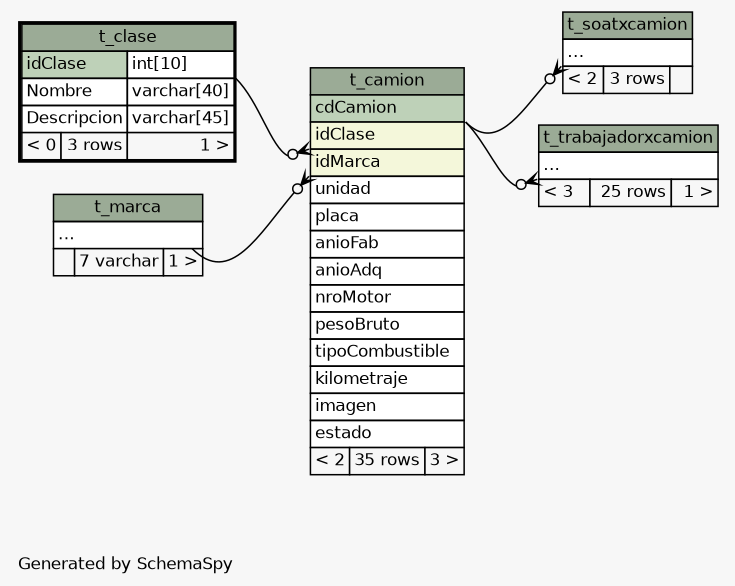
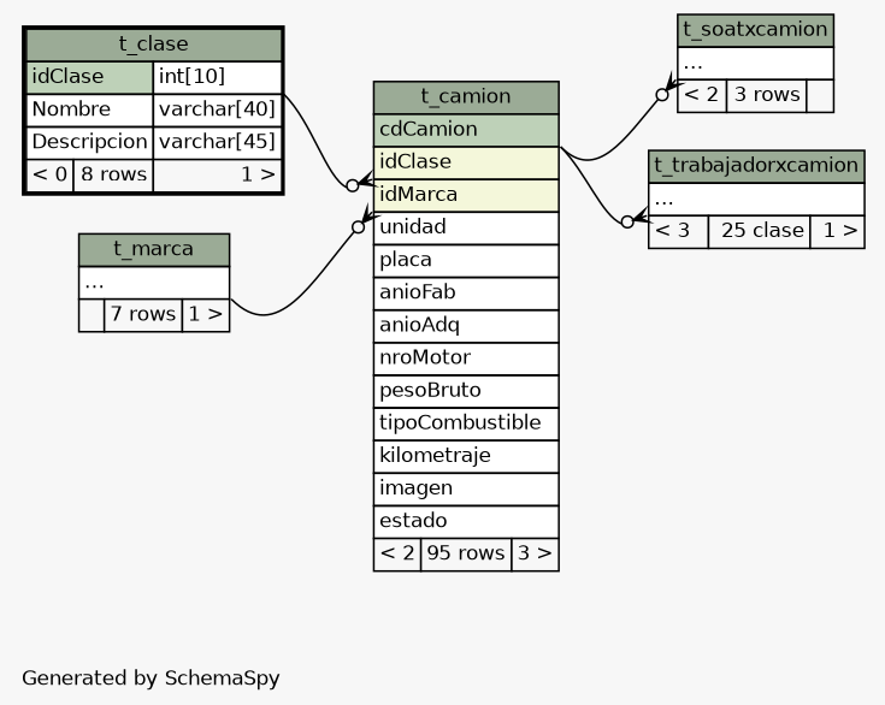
  digraph {
    bgcolor="#f7f7f7"
    fontname=Helvetica
    fontsize=11
    label="\nGenerated by SchemaSpy"
    labeljust=l
    nodesep=0.18
    rankdir=RL
    ranksep=0.46
    node [fontname=Helvetica fontsize=11 shape=plaintext]
    edge [arrowhead=none arrowsize=0.8 arrowtail=crowodot dir=back headport="cdCamion:se" tailport="elipses:sw"]
-   n1 [label=<     <TABLE BORDER="0" CELLBORDER="1" CELLSPACING="0" BGCOLOR="#ffffff">       <TR><TD COLSPAN="3" BGCOLOR="#9bab96" ALIGN="CENTER">t_camion</TD></TR>       <TR><TD PORT="cdCamion" COLSPAN="3" BGCOLOR="#bed1b8" ALIGN="LEFT">cdCamion</TD></TR>       <TR><TD PORT="idClase" COLSPAN="3" BGCOLOR="#f4f7da" ALIGN="LEFT">idClase</TD></TR>       <TR><TD PORT="idMarca" COLSPAN="3" BGCOLOR="#f4f7da" ALIGN="LEFT">idMarca</TD></TR>       <TR><TD PORT="unidad" COLSPAN="3" ALIGN="LEFT">unidad</TD></TR>       <TR><TD PORT="placa" COLSPAN="3" ALIGN="LEFT">placa</TD></TR>       <TR><TD PORT="anioFab" COLSPAN="3" ALIGN="LEFT">anioFab</TD></TR>       <TR><TD PORT="anioAdq" COLSPAN="3" ALIGN="LEFT">anioAdq</TD></TR>       <TR><TD PORT="nroMotor" COLSPAN="3" ALIGN="LEFT">nroMotor</TD></TR>       <TR><TD PORT="pesoBruto" COLSPAN="3" ALIGN="LEFT">pesoBruto</TD></TR>       <TR><TD PORT="tipoCombustible" COLSPAN="3" ALIGN="LEFT">tipoCombustible</TD></TR>       <TR><TD PORT="kilometraje" COLSPAN="3" ALIGN="LEFT">kilometraje</TD></TR>       <TR><TD PORT="imagen" COLSPAN="3" ALIGN="LEFT">imagen</TD></TR>       <TR><TD PORT="estado" COLSPAN="3" ALIGN="LEFT">estado</TD></TR>       <TR><TD ALIGN="LEFT" BGCOLOR="#f7f7f7">&lt; 2</TD><TD ALIGN="RIGHT" BGCOLOR="#f7f7f7">35 rows</TD><TD ALIGN="RIGHT" BGCOLOR="#f7f7f7">3 &gt;</TD></TR>     </TABLE>>]
-   n2 [label=<     <TABLE BORDER="2" CELLBORDER="1" CELLSPACING="0" BGCOLOR="#ffffff">       <TR><TD COLSPAN="3" BGCOLOR="#9bab96" ALIGN="CENTER">t_clase</TD></TR>       <TR><TD PORT="idClase" COLSPAN="2" BGCOLOR="#bed1b8" ALIGN="LEFT">idClase</TD><TD PORT="idClase.type" ALIGN="LEFT">int[10]</TD></TR>       <TR><TD PORT="Nombre" COLSPAN="2" ALIGN="LEFT">Nombre</TD><TD PORT="Nombre.type" ALIGN="LEFT">varchar[40]</TD></TR>       <TR><TD PORT="Descripcion" COLSPAN="2" ALIGN="LEFT">Descripcion</TD><TD PORT="Descripcion.type" ALIGN="LEFT">varchar[45]</TD></TR>       <TR><TD ALIGN="LEFT" BGCOLOR="#f7f7f7">&lt; 0</TD><TD ALIGN="RIGHT" BGCOLOR="#f7f7f7">3 rows</TD><TD ALIGN="RIGHT" BGCOLOR="#f7f7f7">1 &gt;</TD></TR>     </TABLE>>]
-   n3 [label=<     <TABLE BORDER="0" CELLBORDER="1" CELLSPACING="0" BGCOLOR="#ffffff">       <TR><TD COLSPAN="3" BGCOLOR="#9bab96" ALIGN="CENTER">t_marca</TD></TR>       <TR><TD PORT="elipses" COLSPAN="3" ALIGN="LEFT">...</TD></TR>       <TR><TD ALIGN="LEFT" BGCOLOR="#f7f7f7">  </TD><TD ALIGN="RIGHT" BGCOLOR="#f7f7f7">7 varchar</TD><TD ALIGN="RIGHT" BGCOLOR="#f7f7f7">1 &gt;</TD></TR>     </TABLE>>]
+   n1 [label=<     <TABLE BORDER="0" CELLBORDER="1" CELLSPACING="0" BGCOLOR="#ffffff">       <TR><TD COLSPAN="3" BGCOLOR="#9bab96" ALIGN="CENTER">t_camion</TD></TR>       <TR><TD PORT="cdCamion" COLSPAN="3" BGCOLOR="#bed1b8" ALIGN="LEFT">cdCamion</TD></TR>       <TR><TD PORT="idClase" COLSPAN="3" BGCOLOR="#f4f7da" ALIGN="LEFT">idClase</TD></TR>       <TR><TD PORT="idMarca" COLSPAN="3" BGCOLOR="#f4f7da" ALIGN="LEFT">idMarca</TD></TR>       <TR><TD PORT="unidad" COLSPAN="3" ALIGN="LEFT">unidad</TD></TR>       <TR><TD PORT="placa" COLSPAN="3" ALIGN="LEFT">placa</TD></TR>       <TR><TD PORT="anioFab" COLSPAN="3" ALIGN="LEFT">anioFab</TD></TR>       <TR><TD PORT="anioAdq" COLSPAN="3" ALIGN="LEFT">anioAdq</TD></TR>       <TR><TD PORT="nroMotor" COLSPAN="3" ALIGN="LEFT">nroMotor</TD></TR>       <TR><TD PORT="pesoBruto" COLSPAN="3" ALIGN="LEFT">pesoBruto</TD></TR>       <TR><TD PORT="tipoCombustible" COLSPAN="3" ALIGN="LEFT">tipoCombustible</TD></TR>       <TR><TD PORT="kilometraje" COLSPAN="3" ALIGN="LEFT">kilometraje</TD></TR>       <TR><TD PORT="imagen" COLSPAN="3" ALIGN="LEFT">imagen</TD></TR>       <TR><TD PORT="estado" COLSPAN="3" ALIGN="LEFT">estado</TD></TR>       <TR><TD ALIGN="LEFT" BGCOLOR="#f7f7f7">&lt; 2</TD><TD ALIGN="RIGHT" BGCOLOR="#f7f7f7">95 rows</TD><TD ALIGN="RIGHT" BGCOLOR="#f7f7f7">3 &gt;</TD></TR>     </TABLE>>]
+   n2 [label=<     <TABLE BORDER="2" CELLBORDER="1" CELLSPACING="0" BGCOLOR="#ffffff">       <TR><TD COLSPAN="3" BGCOLOR="#9bab96" ALIGN="CENTER">t_clase</TD></TR>       <TR><TD PORT="idClase" COLSPAN="2" BGCOLOR="#bed1b8" ALIGN="LEFT">idClase</TD><TD PORT="idClase.type" ALIGN="LEFT">int[10]</TD></TR>       <TR><TD PORT="Nombre" COLSPAN="2" ALIGN="LEFT">Nombre</TD><TD PORT="Nombre.type" ALIGN="LEFT">varchar[40]</TD></TR>       <TR><TD PORT="Descripcion" COLSPAN="2" ALIGN="LEFT">Descripcion</TD><TD PORT="Descripcion.type" ALIGN="LEFT">varchar[45]</TD></TR>       <TR><TD ALIGN="LEFT" BGCOLOR="#f7f7f7">&lt; 0</TD><TD ALIGN="RIGHT" BGCOLOR="#f7f7f7">8 rows</TD><TD ALIGN="RIGHT" BGCOLOR="#f7f7f7">1 &gt;</TD></TR>     </TABLE>>]
+   n3 [label=<     <TABLE BORDER="0" CELLBORDER="1" CELLSPACING="0" BGCOLOR="#ffffff">       <TR><TD COLSPAN="3" BGCOLOR="#9bab96" ALIGN="CENTER">t_marca</TD></TR>       <TR><TD PORT="elipses" COLSPAN="3" ALIGN="LEFT">...</TD></TR>       <TR><TD ALIGN="LEFT" BGCOLOR="#f7f7f7">  </TD><TD ALIGN="RIGHT" BGCOLOR="#f7f7f7">7 rows</TD><TD ALIGN="RIGHT" BGCOLOR="#f7f7f7">1 &gt;</TD></TR>     </TABLE>>]
    n4 [label=<     <TABLE BORDER="0" CELLBORDER="1" CELLSPACING="0" BGCOLOR="#ffffff">       <TR><TD COLSPAN="3" BGCOLOR="#9bab96" ALIGN="CENTER">t_soatxcamion</TD></TR>       <TR><TD PORT="elipses" COLSPAN="3" ALIGN="LEFT">...</TD></TR>       <TR><TD ALIGN="LEFT" BGCOLOR="#f7f7f7">&lt; 2</TD><TD ALIGN="RIGHT" BGCOLOR="#f7f7f7">3 rows</TD><TD ALIGN="RIGHT" BGCOLOR="#f7f7f7">  </TD></TR>     </TABLE>>]
-   n5 [label=<     <TABLE BORDER="0" CELLBORDER="1" CELLSPACING="0" BGCOLOR="#ffffff">       <TR><TD COLSPAN="3" BGCOLOR="#9bab96" ALIGN="CENTER">t_trabajadorxcamion</TD></TR>       <TR><TD PORT="elipses" COLSPAN="3" ALIGN="LEFT">...</TD></TR>       <TR><TD ALIGN="LEFT" BGCOLOR="#f7f7f7">&lt; 3</TD><TD ALIGN="RIGHT" BGCOLOR="#f7f7f7">25 rows</TD><TD ALIGN="RIGHT" BGCOLOR="#f7f7f7">1 &gt;</TD></TR>     </TABLE>>]
+   n5 [label=<     <TABLE BORDER="0" CELLBORDER="1" CELLSPACING="0" BGCOLOR="#ffffff">       <TR><TD COLSPAN="3" BGCOLOR="#9bab96" ALIGN="CENTER">t_trabajadorxcamion</TD></TR>       <TR><TD PORT="elipses" COLSPAN="3" ALIGN="LEFT">...</TD></TR>       <TR><TD ALIGN="LEFT" BGCOLOR="#f7f7f7">&lt; 3</TD><TD ALIGN="RIGHT" BGCOLOR="#f7f7f7">25 clase</TD><TD ALIGN="RIGHT" BGCOLOR="#f7f7f7">1 &gt;</TD></TR>     </TABLE>>]
    n1 -> n2 [headport="idClase.type:se" tailport="idClase:sw"]
    n1 -> n3 [headport="elipses:se" tailport="idMarca:sw"]
    n4 -> n1
    n5 -> n1
  }
